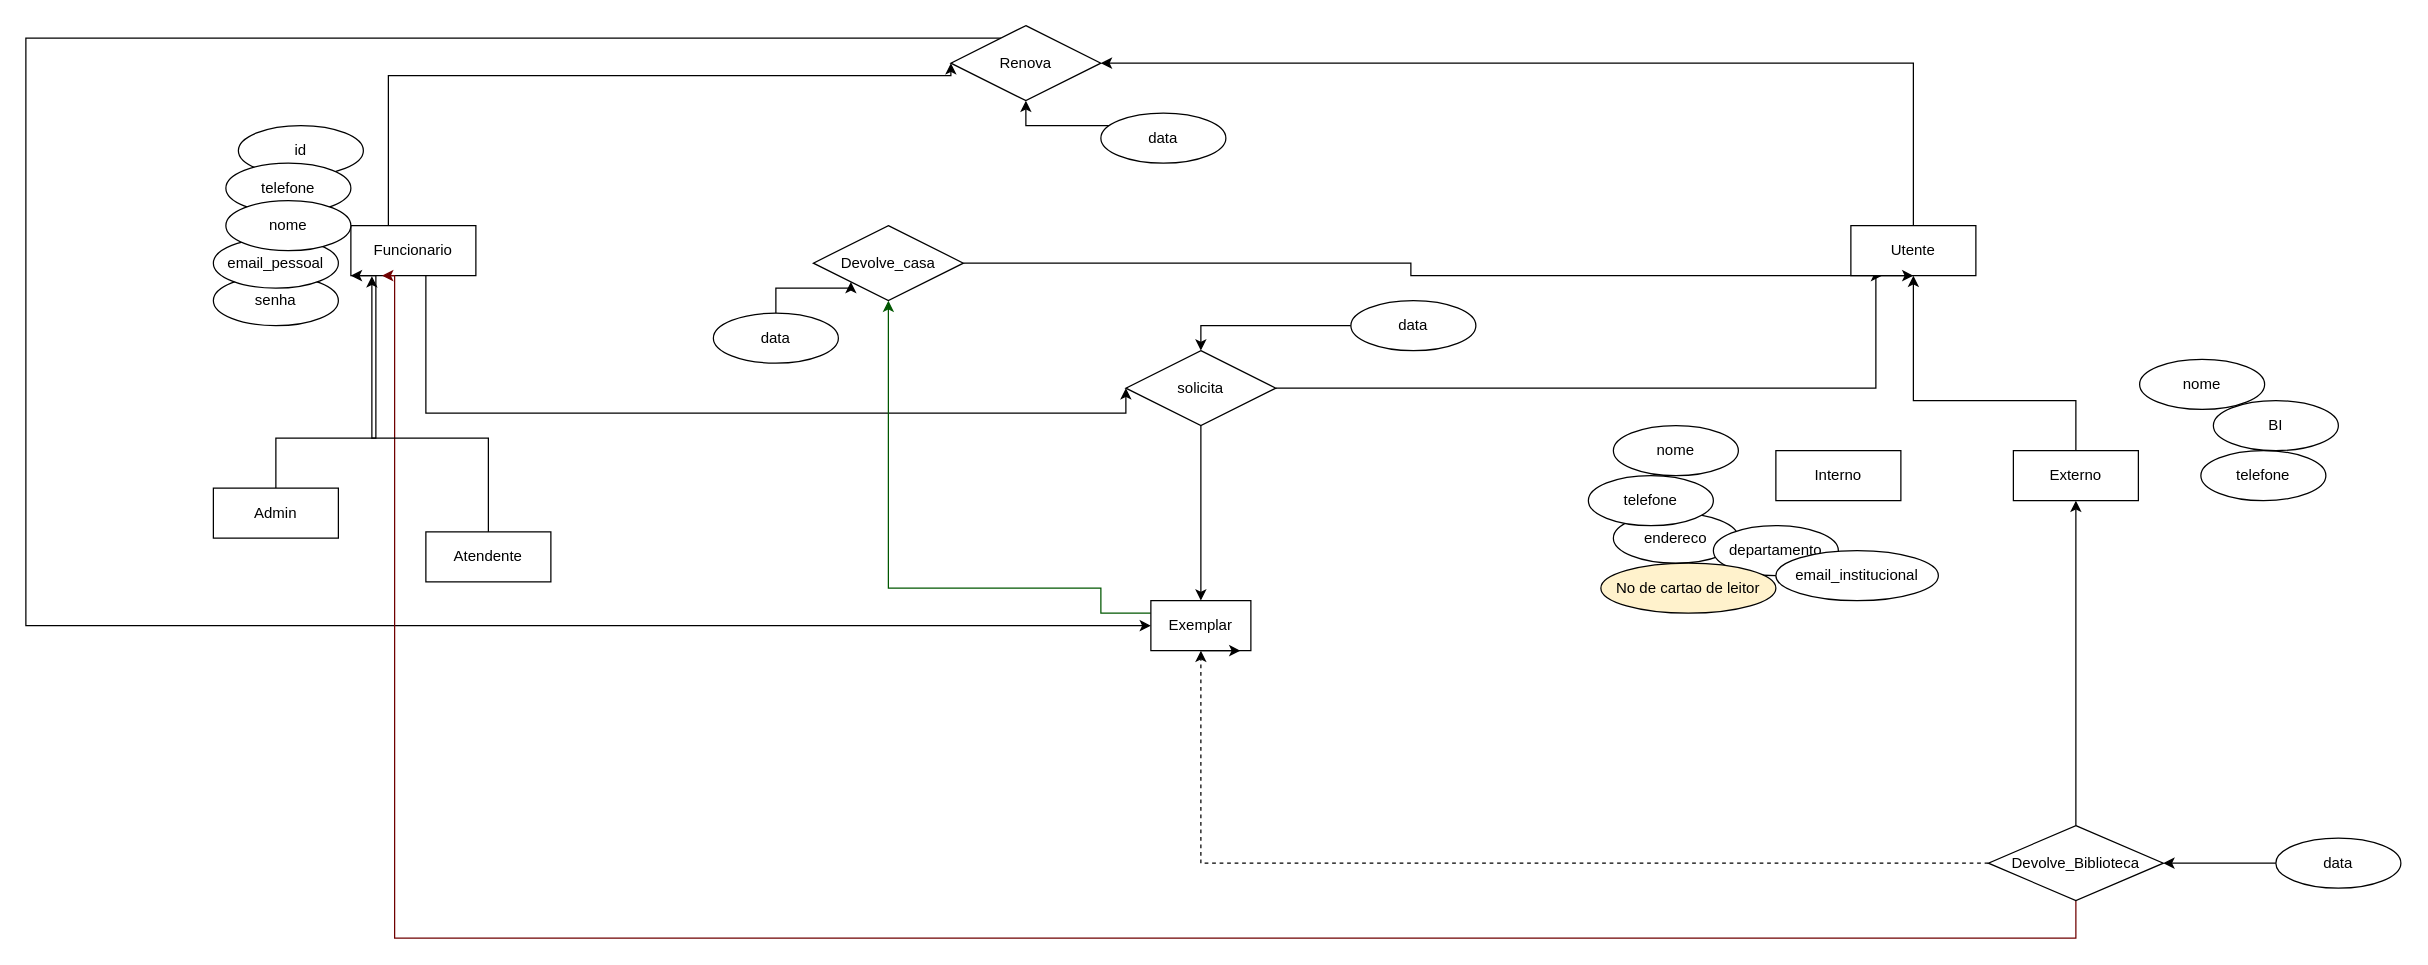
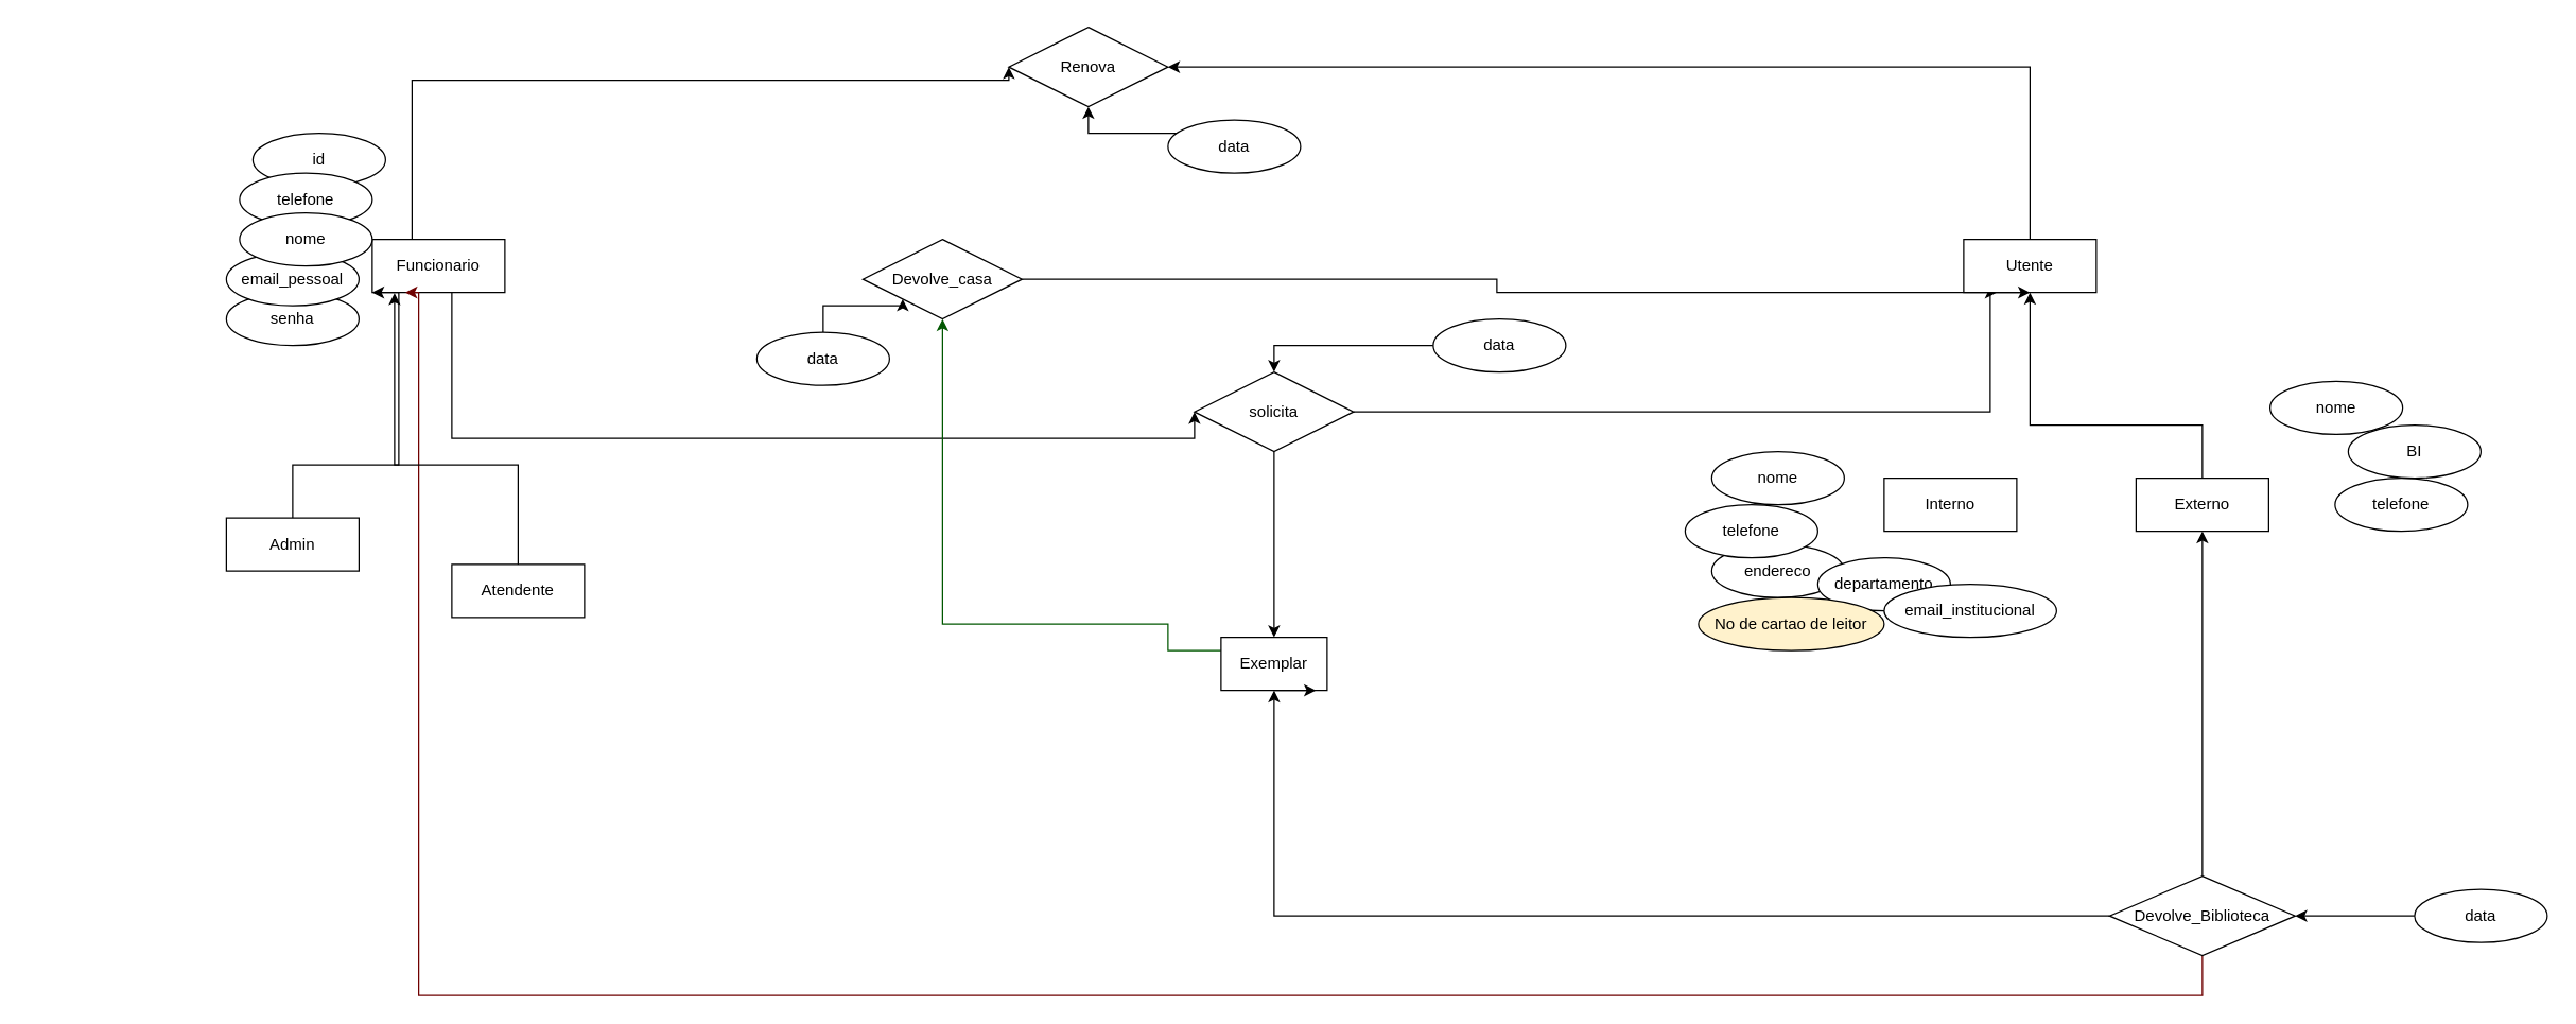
  <mxCell id="0" />
  <mxCell id="1" parent="0" />
  <mxCell id="2" style="edgeStyle=orthogonalEdgeStyle;rounded=0;orthogonalLoop=1;jettySize=auto;html=1;entryX=0;entryY=0.5;entryDx=0;entryDy=0;" edge="1" parent="1" source="4" target="8"><mxGeometry relative="1" as="geometry"><Array as="points"><mxPoint x="310" y="60" /></Array></mxGeometry></mxCell>
  <mxCell id="3" style="edgeStyle=orthogonalEdgeStyle;rounded=0;orthogonalLoop=1;jettySize=auto;html=1;entryX=0;entryY=0.5;entryDx=0;entryDy=0;" edge="1" parent="1" source="4" target="22"><mxGeometry relative="1" as="geometry"><Array as="points"><mxPoint x="340" y="330" /></Array></mxGeometry></mxCell>
  <mxCell id="4" value="Funcionario" style="whiteSpace=wrap;html=1;align=center;" vertex="1" parent="1"><mxGeometry x="280" y="180" width="100" height="40" as="geometry" /></mxCell>
  <mxCell id="5" style="edgeStyle=orthogonalEdgeStyle;rounded=0;orthogonalLoop=1;jettySize=auto;html=1;entryX=0.25;entryY=1;entryDx=0;entryDy=0;" edge="1" parent="1" source="6" target="10"><mxGeometry relative="1" as="geometry"><Array as="points"><mxPoint x="1128" y="210" /><mxPoint x="1128" y="220" /></Array></mxGeometry></mxCell>
  <mxCell id="6" value="Devolve_casa" style="shape=rhombus;perimeter=rhombusPerimeter;whiteSpace=wrap;html=1;align=center;" vertex="1" parent="1"><mxGeometry x="650" y="180" width="120" height="60" as="geometry" /></mxCell>
- <mxCell id="7" style="edgeStyle=orthogonalEdgeStyle;rounded=0;orthogonalLoop=1;jettySize=auto;html=1;entryX=0;entryY=0.5;entryDx=0;entryDy=0;" edge="1" parent="1" source="8" target="15"><mxGeometry relative="1" as="geometry"><mxPoint x="200" y="550" as="targetPoint" /><Array as="points"><mxPoint x="20" y="30" /><mxPoint x="20" y="500" /></Array></mxGeometry></mxCell>
  <mxCell id="8" value="Renova" style="shape=rhombus;perimeter=rhombusPerimeter;whiteSpace=wrap;html=1;align=center;" vertex="1" parent="1"><mxGeometry x="760" y="20" width="120" height="60" as="geometry" /></mxCell>
  <mxCell id="9" style="edgeStyle=orthogonalEdgeStyle;rounded=0;orthogonalLoop=1;jettySize=auto;html=1;entryX=1;entryY=0.5;entryDx=0;entryDy=0;" edge="1" parent="1" source="10" target="8"><mxGeometry relative="1" as="geometry"><Array as="points"><mxPoint x="1530" y="50" /></Array></mxGeometry></mxCell>
  <mxCell id="10" value="Utente" style="whiteSpace=wrap;html=1;align=center;" vertex="1" parent="1"><mxGeometry x="1480" y="180" width="100" height="40" as="geometry" /></mxCell>
  <mxCell id="11" value="Interno" style="whiteSpace=wrap;html=1;align=center;" vertex="1" parent="1"><mxGeometry x="1420" y="360" width="100" height="40" as="geometry" /></mxCell>
  <mxCell id="12" style="edgeStyle=orthogonalEdgeStyle;rounded=0;orthogonalLoop=1;jettySize=auto;html=1;" edge="1" parent="1" source="13" target="10"><mxGeometry relative="1" as="geometry"><Array as="points"><mxPoint x="1660" y="320" /><mxPoint x="1530" y="320" /></Array></mxGeometry></mxCell>
  <mxCell id="13" value="Externo" style="whiteSpace=wrap;html=1;align=center;" vertex="1" parent="1"><mxGeometry x="1610" y="360" width="100" height="40" as="geometry" /></mxCell>
  <mxCell id="14" style="edgeStyle=orthogonalEdgeStyle;rounded=0;orthogonalLoop=1;jettySize=auto;html=1;entryX=0.5;entryY=1;entryDx=0;entryDy=0;fillColor=#008a00;strokeColor=#005700;" edge="1" parent="1" source="15" target="6"><mxGeometry relative="1" as="geometry"><Array as="points"><mxPoint x="880" y="490" /><mxPoint x="880" y="470" /><mxPoint x="710" y="470" /></Array></mxGeometry></mxCell>
  <mxCell id="15" value="Exemplar" style="whiteSpace=wrap;html=1;align=center;" vertex="1" parent="1"><mxGeometry x="920" y="480" width="80" height="40" as="geometry" /></mxCell>
  <mxCell id="16" style="edgeStyle=orthogonalEdgeStyle;rounded=0;orthogonalLoop=1;jettySize=auto;html=1;entryX=0.5;entryY=1;entryDx=0;entryDy=0;" edge="1" parent="1" source="19" target="13"><mxGeometry relative="1" as="geometry"><Array as="points"><mxPoint x="1660" y="580" /><mxPoint x="1660" y="580" /></Array></mxGeometry></mxCell>
- <mxCell id="17" style="edgeStyle=orthogonalEdgeStyle;rounded=0;orthogonalLoop=1;jettySize=auto;html=1;entryX=0.5;entryY=1;entryDx=0;entryDy=0;dashed=1;" edge="1" parent="1" source="19" target="15"><mxGeometry relative="1" as="geometry" /></mxCell>
+ <mxCell id="17" style="edgeStyle=orthogonalEdgeStyle;rounded=0;orthogonalLoop=1;jettySize=auto;html=1;entryX=0.5;entryY=1;entryDx=0;entryDy=0;" edge="1" parent="1" source="19" target="15"><mxGeometry relative="1" as="geometry" /></mxCell>
  <mxCell id="18" style="edgeStyle=orthogonalEdgeStyle;rounded=0;orthogonalLoop=1;jettySize=auto;html=1;entryX=0.25;entryY=1;entryDx=0;entryDy=0;fillColor=#a20025;strokeColor=#6F0000;" edge="1" parent="1" source="19" target="4"><mxGeometry relative="1" as="geometry"><Array as="points"><mxPoint x="1660" y="750" /><mxPoint x="315" y="750" /></Array></mxGeometry></mxCell>
  <mxCell id="19" value="Devolve_Biblioteca" style="shape=rhombus;perimeter=rhombusPerimeter;whiteSpace=wrap;html=1;align=center;" vertex="1" parent="1"><mxGeometry x="1590" y="660" width="140" height="60" as="geometry" /></mxCell>
  <mxCell id="20" style="edgeStyle=orthogonalEdgeStyle;rounded=0;orthogonalLoop=1;jettySize=auto;html=1;entryX=0.5;entryY=1;entryDx=0;entryDy=0;" edge="1" parent="1" source="22" target="10"><mxGeometry relative="1" as="geometry"><Array as="points"><mxPoint x="1500" y="310" /><mxPoint x="1500" y="220" /></Array></mxGeometry></mxCell>
  <mxCell id="21" style="edgeStyle=orthogonalEdgeStyle;rounded=0;orthogonalLoop=1;jettySize=auto;html=1;entryX=0.5;entryY=0;entryDx=0;entryDy=0;" edge="1" parent="1" source="22" target="15"><mxGeometry relative="1" as="geometry" /></mxCell>
  <mxCell id="22" value="solicita" style="shape=rhombus;perimeter=rhombusPerimeter;whiteSpace=wrap;html=1;align=center;" vertex="1" parent="1"><mxGeometry x="900" y="280" width="120" height="60" as="geometry" /></mxCell>
  <mxCell id="23" style="edgeStyle=orthogonalEdgeStyle;rounded=0;orthogonalLoop=1;jettySize=auto;html=1;exitX=0.5;exitY=1;exitDx=0;exitDy=0;entryX=0.895;entryY=1;entryDx=0;entryDy=0;entryPerimeter=0;" edge="1" parent="1" source="15" target="15"><mxGeometry relative="1" as="geometry" /></mxCell>
  <mxCell id="24" style="edgeStyle=orthogonalEdgeStyle;rounded=0;orthogonalLoop=1;jettySize=auto;html=1;entryX=0.5;entryY=0;entryDx=0;entryDy=0;" edge="1" parent="1" source="25" target="22"><mxGeometry relative="1" as="geometry" /></mxCell>
  <mxCell id="25" value="data" style="ellipse;whiteSpace=wrap;html=1;align=center;" vertex="1" parent="1"><mxGeometry x="1080" y="240" width="100" height="40" as="geometry" /></mxCell>
  <mxCell id="26" style="edgeStyle=orthogonalEdgeStyle;rounded=0;orthogonalLoop=1;jettySize=auto;html=1;entryX=0;entryY=1;entryDx=0;entryDy=0;" edge="1" parent="1" source="27" target="6"><mxGeometry relative="1" as="geometry" /></mxCell>
  <mxCell id="27" value="data" style="ellipse;whiteSpace=wrap;html=1;align=center;" vertex="1" parent="1"><mxGeometry x="570" y="250" width="100" height="40" as="geometry" /></mxCell>
  <mxCell id="28" style="edgeStyle=orthogonalEdgeStyle;rounded=0;orthogonalLoop=1;jettySize=auto;html=1;" edge="1" parent="1" source="29" target="8"><mxGeometry relative="1" as="geometry"><Array as="points"><mxPoint x="820" y="100" /></Array></mxGeometry></mxCell>
  <mxCell id="29" value="data" style="ellipse;whiteSpace=wrap;html=1;align=center;" vertex="1" parent="1"><mxGeometry x="880" y="90" width="100" height="40" as="geometry" /></mxCell>
  <mxCell id="30" style="edgeStyle=orthogonalEdgeStyle;rounded=0;orthogonalLoop=1;jettySize=auto;html=1;" edge="1" parent="1" source="31" target="19"><mxGeometry relative="1" as="geometry" /></mxCell>
  <mxCell id="31" value="data" style="ellipse;whiteSpace=wrap;html=1;align=center;" vertex="1" parent="1"><mxGeometry x="1820" y="670" width="100" height="40" as="geometry" /></mxCell>
  <mxCell id="32" value="endereco" style="ellipse;whiteSpace=wrap;html=1;align=center;" vertex="1" parent="1"><mxGeometry x="1290" y="410" width="100" height="40" as="geometry" /></mxCell>
  <mxCell id="33" value="departamento" style="ellipse;whiteSpace=wrap;html=1;align=center;" vertex="1" parent="1"><mxGeometry x="1370" y="420" width="100" height="40" as="geometry" /></mxCell>
  <mxCell id="34" value="email_institucional" style="ellipse;whiteSpace=wrap;html=1;align=center;" vertex="1" parent="1"><mxGeometry x="1420" y="440" width="130" height="40" as="geometry" /></mxCell>
  <mxCell id="35" value="No de cartao de leitor" style="ellipse;whiteSpace=wrap;html=1;align=center;fillColor=#fff2cc;" vertex="1" parent="1"><mxGeometry x="1280" y="450" width="140" height="40" as="geometry" /></mxCell>
  <mxCell id="36" value="telefone" style="ellipse;whiteSpace=wrap;html=1;align=center;" vertex="1" parent="1"><mxGeometry x="1270" y="380" width="100" height="40" as="geometry" /></mxCell>
  <mxCell id="37" value="nome" style="ellipse;whiteSpace=wrap;html=1;align=center;" vertex="1" parent="1"><mxGeometry x="1290" y="340" width="100" height="40" as="geometry" /></mxCell>
  <mxCell id="38" value="telefone" style="ellipse;whiteSpace=wrap;html=1;align=center;" vertex="1" parent="1"><mxGeometry x="1760" y="360" width="100" height="40" as="geometry" /></mxCell>
  <mxCell id="39" value="BI" style="ellipse;whiteSpace=wrap;html=1;align=center;" vertex="1" parent="1"><mxGeometry x="1770" y="320" width="100" height="40" as="geometry" /></mxCell>
  <mxCell id="40" value="nome" style="ellipse;whiteSpace=wrap;html=1;align=center;" vertex="1" parent="1"><mxGeometry x="1711" y="287" width="100" height="40" as="geometry" /></mxCell>
  <mxCell id="41" value="id" style="ellipse;whiteSpace=wrap;html=1;align=center;" vertex="1" parent="1"><mxGeometry x="190" y="100" width="100" height="40" as="geometry" /></mxCell>
  <mxCell id="42" value="senha" style="ellipse;whiteSpace=wrap;html=1;align=center;" vertex="1" parent="1"><mxGeometry x="170" y="220" width="100" height="40" as="geometry" /></mxCell>
  <mxCell id="43" value="email_pessoal" style="ellipse;whiteSpace=wrap;html=1;align=center;" vertex="1" parent="1"><mxGeometry x="170" y="190" width="100" height="40" as="geometry" /></mxCell>
  <mxCell id="44" value="telefone" style="ellipse;whiteSpace=wrap;html=1;align=center;" vertex="1" parent="1"><mxGeometry x="180" y="130" width="100" height="40" as="geometry" /></mxCell>
  <mxCell id="45" value="nome" style="ellipse;whiteSpace=wrap;html=1;align=center;" vertex="1" parent="1"><mxGeometry x="180" y="160" width="100" height="40" as="geometry" /></mxCell>
  <mxCell id="46" style="edgeStyle=orthogonalEdgeStyle;rounded=0;orthogonalLoop=1;jettySize=auto;html=1;entryX=0;entryY=1;entryDx=0;entryDy=0;" edge="1" parent="1" source="47" target="4"><mxGeometry relative="1" as="geometry"><Array as="points"><mxPoint x="220" y="350" /><mxPoint x="300" y="350" /><mxPoint x="300" y="220" /></Array></mxGeometry></mxCell>
  <mxCell id="47" value="Admin" style="whiteSpace=wrap;html=1;align=center;" vertex="1" parent="1"><mxGeometry x="170" y="390" width="100" height="40" as="geometry" /></mxCell>
  <mxCell id="48" style="edgeStyle=orthogonalEdgeStyle;rounded=0;orthogonalLoop=1;jettySize=auto;html=1;entryX=0.168;entryY=1.012;entryDx=0;entryDy=0;entryPerimeter=0;" edge="1" parent="1" source="49" target="4"><mxGeometry relative="1" as="geometry"><Array as="points"><mxPoint x="297" y="350" /></Array></mxGeometry></mxCell>
  <mxCell id="49" value="Atendente" style="whiteSpace=wrap;html=1;align=center;" vertex="1" parent="1"><mxGeometry x="340" y="425" width="100" height="40" as="geometry" /></mxCell>
